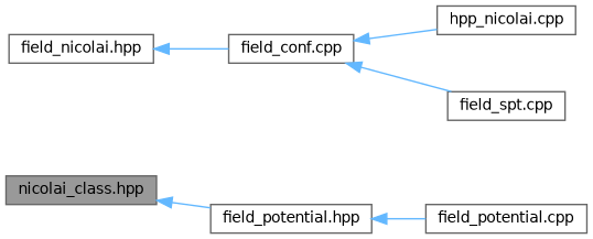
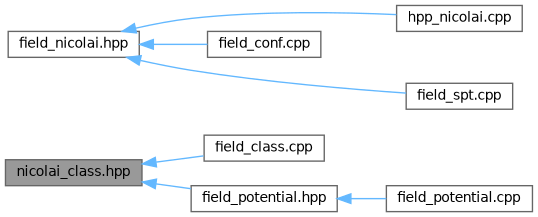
  digraph {
    rankdir=LR
    node [color=grey40 fillcolor=white fontname=Helvetica fontsize=10 shape=box style=filled]
    edge [color=steelblue1 dir=back fontname=Helvetica fontsize=10 labelfontname=Helvetica labelfontsize=10 style=solid]
    n1 [color=gray40 fillcolor=grey60 fontcolor=black height=0.2 label="nicolai_class.hpp" width=0.4]
+   n2 [height=0.2 label="field_class.cpp" width=0.4]
    n3 [height=0.2 label="field_potential.hpp" width=0.4]
    n4 [height=0.2 label="field_potential.cpp" width=0.4]
    n5 [height=0.2 label="field_nicolai.hpp" width=0.4]
    n6 [height=0.2 label="field_conf.cpp" width=0.4]
    n7 [height=0.2 label="hpp_nicolai.cpp" width=0.4]
    n8 [height=0.2 label="field_spt.cpp" width=0.4]
+   n1 -> n2
    n1 -> n3
    n3 -> n4
    n5 -> n6
-   n6 -> n7
-   n6 -> n8
+   n5 -> n7
+   n5 -> n8
  }
